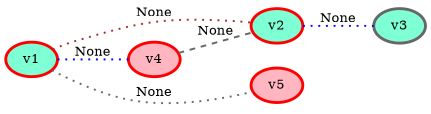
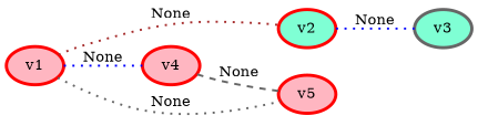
  graph {
    rankdir=LR
    node [color=red fillcolor=aquamarine fontcolor=Black penwidth=3 style=filled]
    edge [color=gray40 penwidth=2 style=dotted]
-   n1 [label=v1]
+   n1 [fillcolor=lightpink label=v1]
    n2 [label=v2]
    n3 [fillcolor=lightpink label=v5]
    n4 [fillcolor=lightpink label=v4]
    n5 [color=gray40 label=v3]
    n1 -- n2 [color=brown label=None]
    n1 -- n3 [label=None]
    n1 -- n4 [color=blue label=None]
    n2 -- n5 [color=blue label=None]
-   n4 -- n2 [label=None style=dashed]
+   n4 -- n3 [label=None style=dashed]
  }
